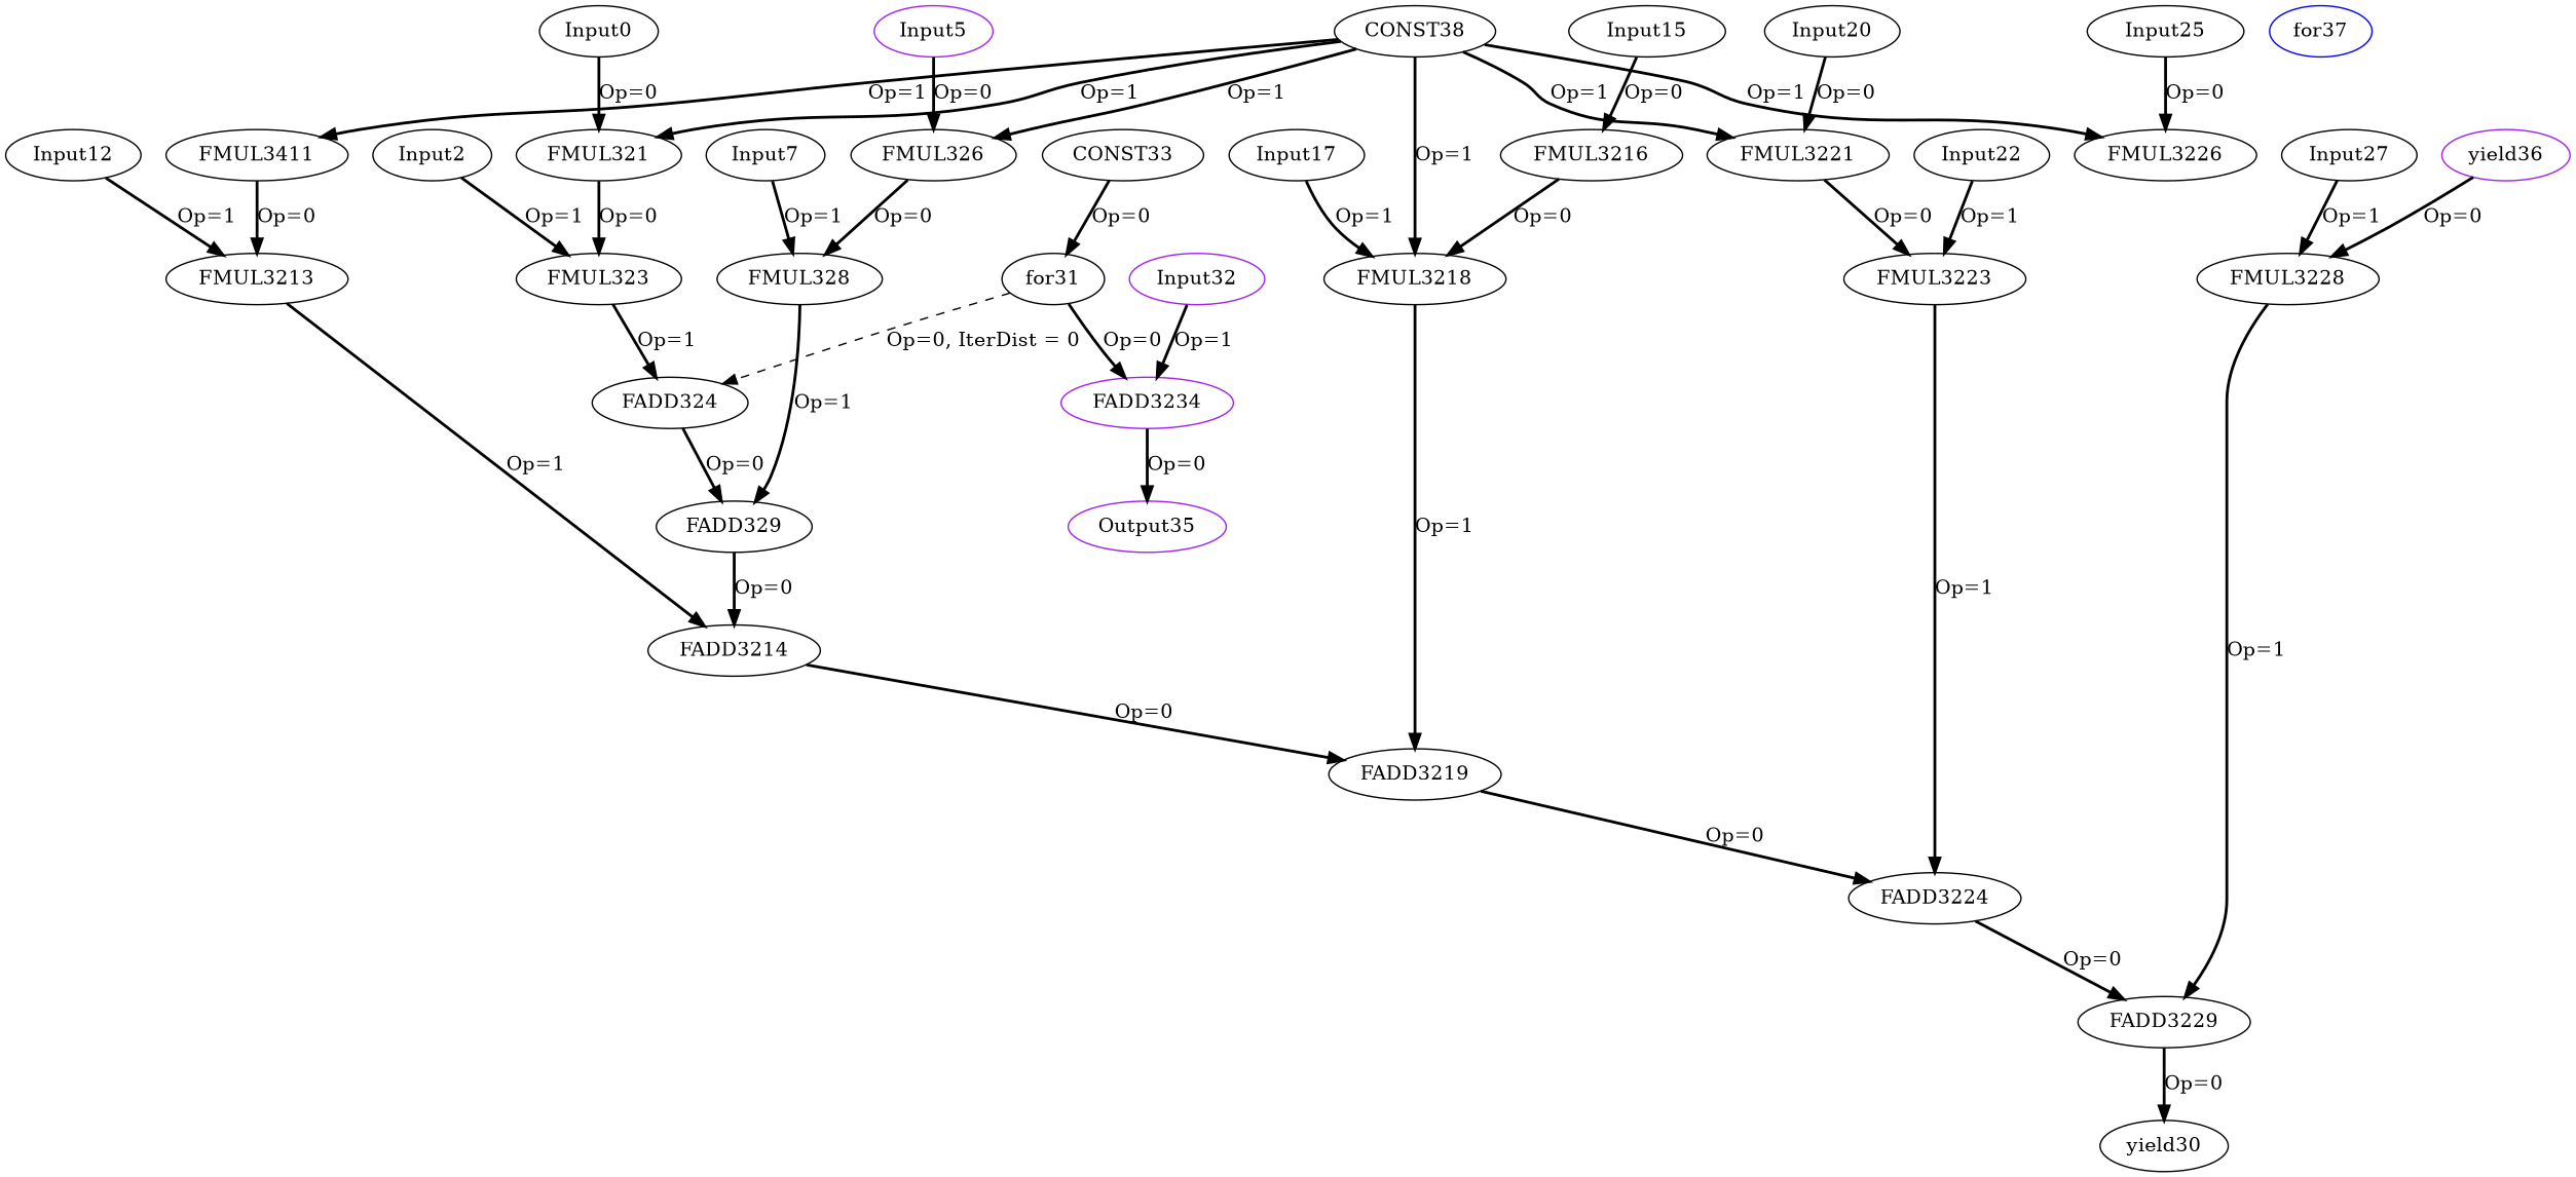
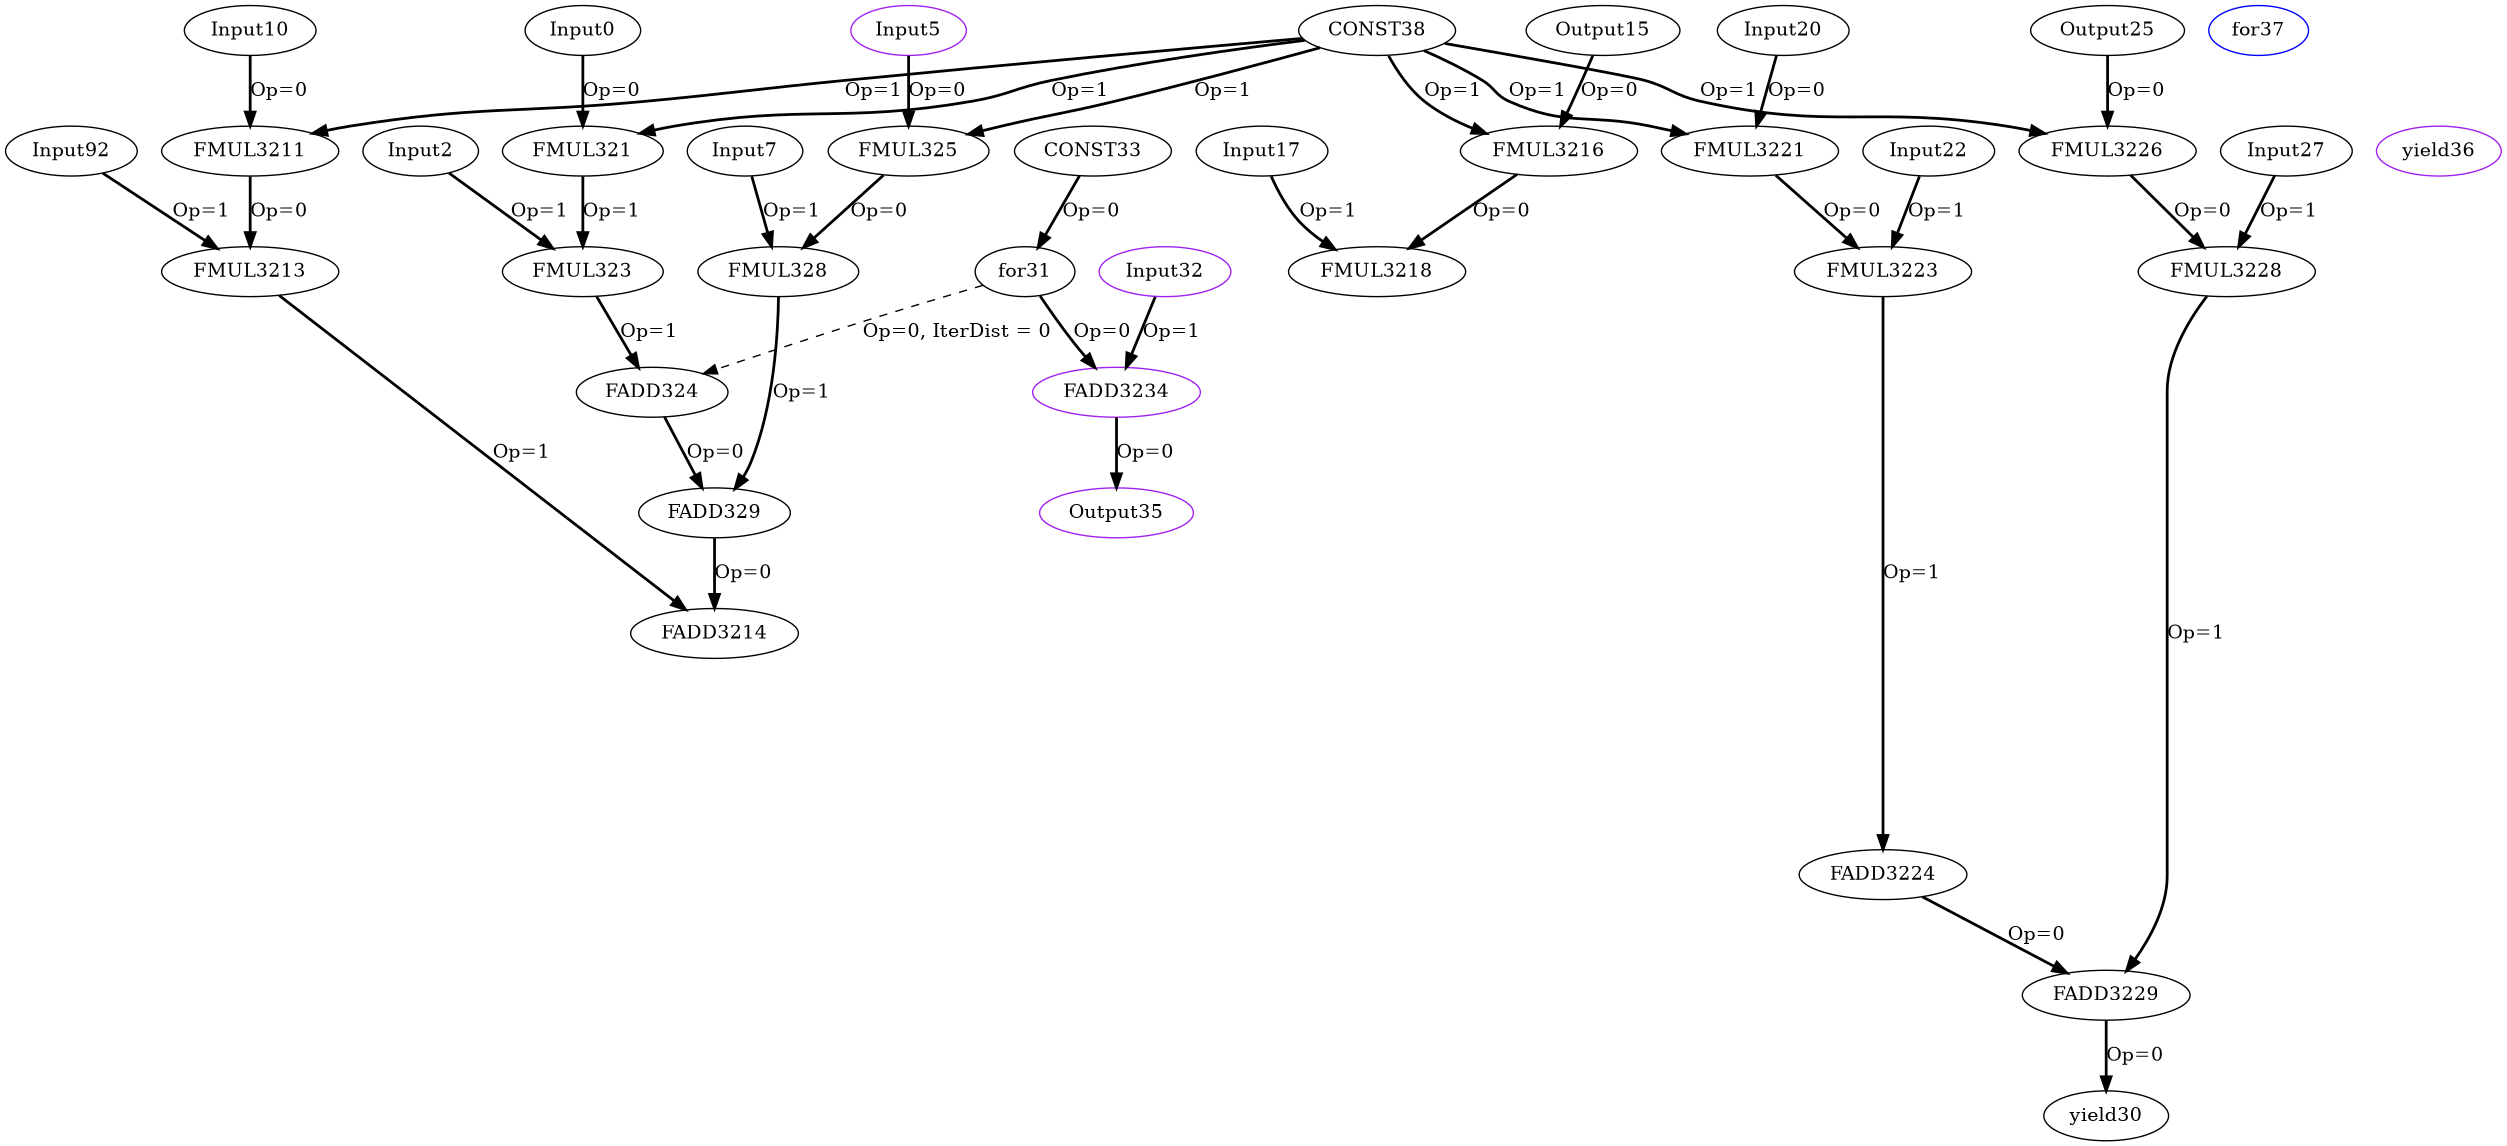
  digraph {
    node [color=black opcode=Input]
    edge [color=black operand=0 style=bold]
    Input0 [offset="0,0" pattern="24,5,-96,25" ref_name=kernel_gemm_1_1]
    FMUL321 [opcode=FMUL32]
    FMUL323 [opcode=FMUL32]
    FADD324 [opcode=FADD32]
    Input2 [offset="0,0" pattern="600,5,-2396,25" ref_name=kernel_gemm_1_2]
    FADD329 [opcode=FADD32]
    FADD3214 [opcode=FADD32]
    Input5 [color=purple offset="0,4" pattern="24,5,-96,25" ref_name=kernel_gemm_1_1]
-   FMUL326 [opcode=FMUL32]
+   FMUL326 [opcode=FMUL32 label=FMUL325]
    FMUL328 [opcode=FMUL32]
    Input7 [offset="0,100" pattern="600,5,-2396,25" ref_name=kernel_gemm_1_2]
-   FADD3219 [opcode=FADD32]
-   FMUL3211 [opcode=FMUL32 label=FMUL3411]
+   Input10 [offset="0,8" pattern="24,5,-96,25" ref_name=kernel_gemm_1_1]
+   FMUL3211 [opcode=FMUL32]
    FMUL3213 [opcode=FMUL32]
-   Input12 [offset="0,200" pattern="600,5,-2396,25" ref_name=kernel_gemm_1_2]
+   Input12 [offset="0,200" pattern="600,5,-2396,25" ref_name=kernel_gemm_1_2 label=Input92]
    FADD3224 [opcode=FADD32]
-   Input15 [offset="0,12" pattern="24,5,-96,25" ref_name=kernel_gemm_1_1]
+   Input15 [offset="0,12" pattern="24,5,-96,25" ref_name=kernel_gemm_1_1 label=Output15]
    FMUL3216 [opcode=FMUL32]
    FMUL3218 [opcode=FMUL32]
    Input17 [offset="0,300" pattern="600,5,-2396,25" ref_name=kernel_gemm_1_2]
    FADD3229 [opcode=FADD32]
    Input20 [offset="0,16" pattern="24,5,-96,25" ref_name=kernel_gemm_1_1]
    FMUL3221 [opcode=FMUL32]
    FMUL3223 [opcode=FMUL32]
    Input22 [offset="0,400" pattern="600,5,-2396,25" ref_name=kernel_gemm_1_2]
    yield30 [opcode=yield]
-   Input25 [offset="0,20" pattern="24,5,-96,25" ref_name=kernel_gemm_1_1]
+   Input25 [offset="0,20" pattern="24,5,-96,25" ref_name=kernel_gemm_1_1 label=Output25]
    FMUL3226 [opcode=FMUL32]
    FMUL3228 [opcode=FMUL32]
    Input27 [offset="0,500" pattern="600,5,-2396,25" ref_name=kernel_gemm_1_2]
    for31 [opcode=for]
    FADD3234 [color=purple opcode=FADD32]
    Output35 [color=purple offset="0,0" opcode=Output pattern="0,5,4,25" ref_name=kernel_gemm_1_3]
    Input32 [color=purple offset="0,0" pattern="0,5,4,25" ref_name=kernel_gemm_1_0]
    CONST33 [opcode=CONST value="0x00000000"]
    yield36 [color=purple opcode=yield]
    for37 [color=blue opcode=for]
    CONST38 [opcode=CONST value="0x3FC00000"]
    Input0 -> FMUL321 [label="Op=0"]
-   FMUL321 -> FMUL323 [label="Op=0"]
+   FMUL321 -> FMUL323 [label="Op=1"]
    FMUL323 -> FADD324 [label="Op=1" operand=1]
    FADD324 -> FADD329 [label="Op=0"]
    Input2 -> FMUL323 [label="Op=1" operand=1]
    FADD329 -> FADD3214 [label="Op=0"]
-   FADD3214 -> FADD3219 [label="Op=0"]
    Input5 -> FMUL326 [label="Op=0"]
    FMUL326 -> FMUL328 [label="Op=0"]
    FMUL328 -> FADD329 [label="Op=1" operand=1]
    Input7 -> FMUL328 [label="Op=1" operand=1]
-   FADD3219 -> FADD3224 [label="Op=0"]
+   Input10 -> FMUL3211 [label="Op=0"]
    FMUL3211 -> FMUL3213 [label="Op=0"]
    FMUL3213 -> FADD3214 [label="Op=1" operand=1]
    Input12 -> FMUL3213 [label="Op=1" operand=1]
    FADD3224 -> FADD3229 [label="Op=0"]
    Input15 -> FMUL3216 [label="Op=0"]
    FMUL3216 -> FMUL3218 [label="Op=0"]
-   FMUL3218 -> FADD3219 [label="Op=1" operand=1]
    Input17 -> FMUL3218 [label="Op=1" operand=1]
    FADD3229 -> yield30 [label="Op=0"]
    Input20 -> FMUL3221 [label="Op=0"]
    FMUL3221 -> FMUL3223 [label="Op=0"]
    FMUL3223 -> FADD3224 [label="Op=1" operand=1]
    Input22 -> FMUL3223 [label="Op=1" operand=1]
    Input25 -> FMUL3226 [label="Op=0"]
-   yield36 -> FMUL3228 [label="Op=0"]
+   FMUL3226 -> FMUL3228 [label="Op=0"]
    FMUL3228 -> FADD3229 [label="Op=1" operand=1]
    Input27 -> FMUL3228 [label="Op=1" operand=1]
    for31 -> FADD324 [iterdist=0 label="Op=0, IterDist = 0" style=dashed]
    for31 -> FADD3234 [label="Op=0"]
    FADD3234 -> Output35 [label="Op=0"]
    Input32 -> FADD3234 [label="Op=1" operand=1]
    CONST33 -> for31 [label="Op=0"]
    CONST38 -> FMUL321 [label="Op=1" operand=1]
    CONST38 -> FMUL326 [label="Op=1" operand=1]
    CONST38 -> FMUL3211 [label="Op=1" operand=1]
-   CONST38 -> FMUL3218 [label="Op=1" operand=1]
+   CONST38 -> FMUL3216 [label="Op=1" operand=1]
    CONST38 -> FMUL3221 [label="Op=1" operand=1]
    CONST38 -> FMUL3226 [label="Op=1" operand=1]
  }
